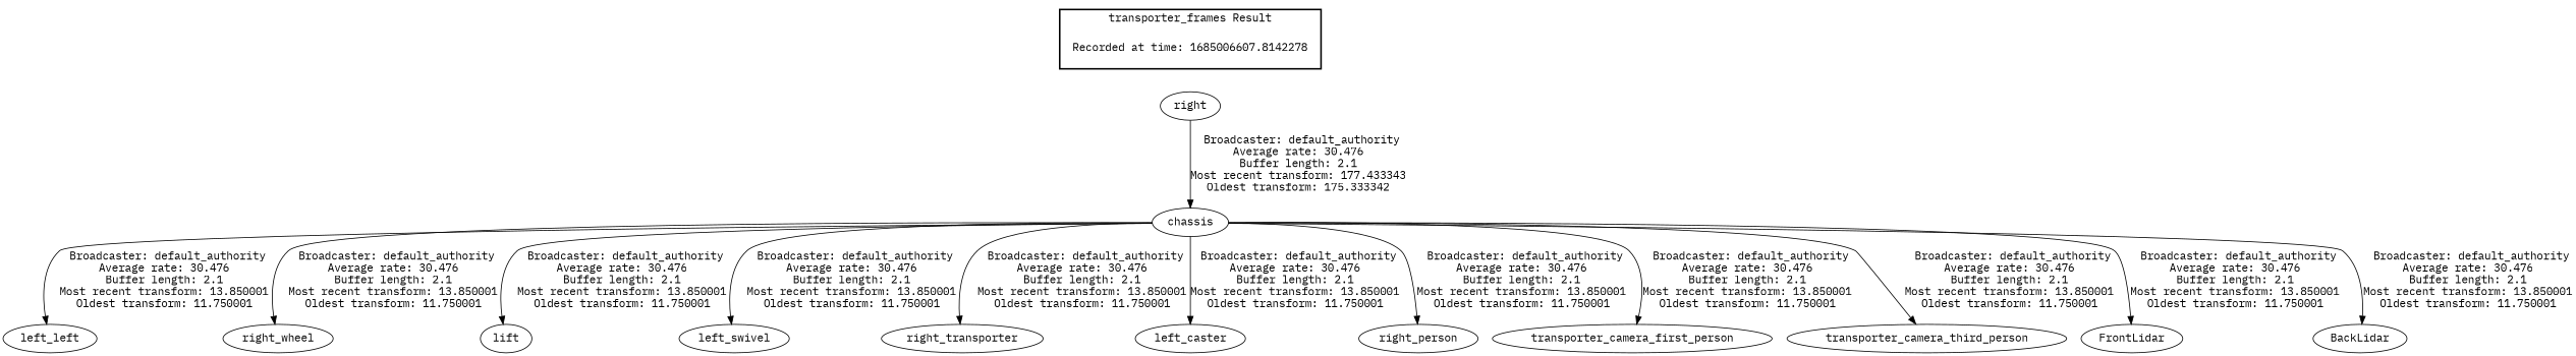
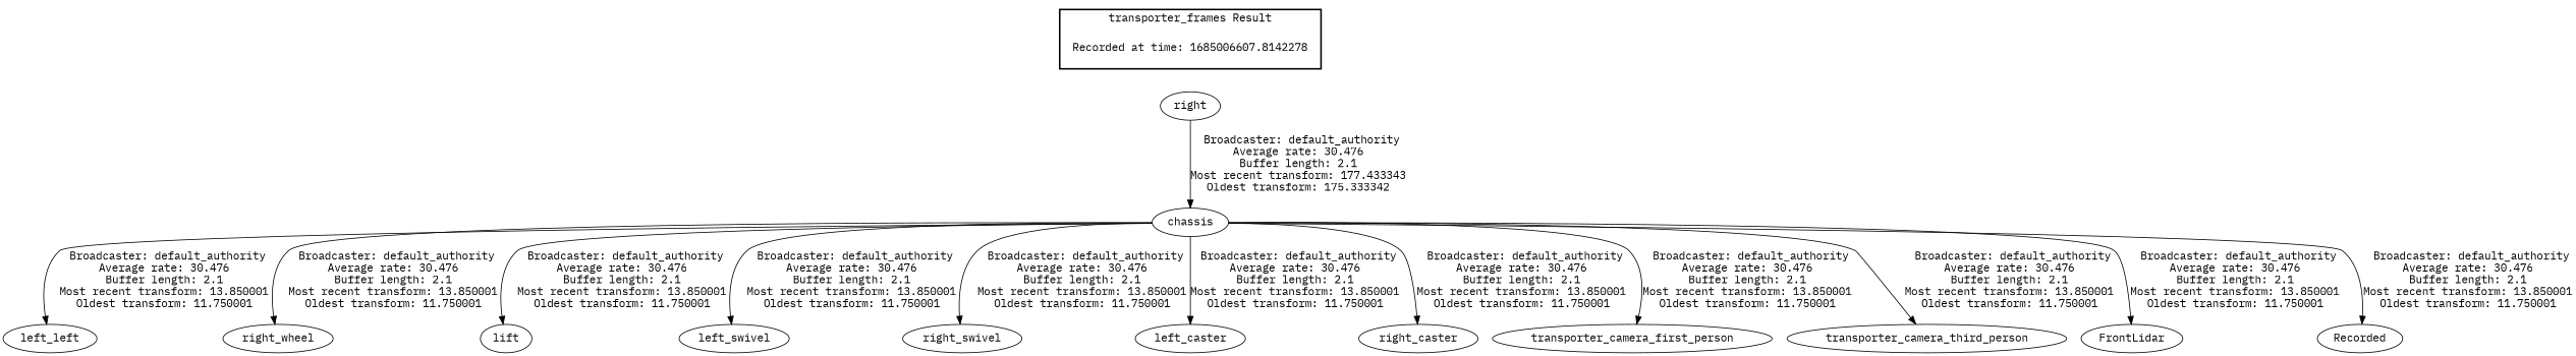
  digraph {
    fontname="IBM Plex Mono"
    node [fontname="IBM Plex Mono"]
    edge [fontname="IBM Plex Mono"]
    "Recorded at time: 1685006607.8142278" [shape=plaintext]
    n2 [label=right]
    n3 [label=left_left]
    chassis
    right_wheel
    lift
    left_swivel
-   right_swivel [label=right_transporter]
+   right_swivel
    left_caster
-   right_caster [label=right_person]
+   right_caster
    transporter_camera_first_person
    transporter_camera_third_person
    FrontLidar
-   BackLidar
+   BackLidar [label=Recorded]
    subgraph cluster_1 {
      color=black
      label="transporter_frames Result"
      style=bold
      "Recorded at time: 1685006607.8142278"
    }
    "Recorded at time: 1685006607.8142278" -> n2 [style=invis]
    n2 -> chassis [label=" Broadcaster: default_authority\nAverage rate: 30.476\nBuffer length: 2.1\nMost recent transform: 177.433343\nOldest transform: 175.333342\n"]
    chassis -> n3 [label=" Broadcaster: default_authority\nAverage rate: 30.476\nBuffer length: 2.1\nMost recent transform: 13.850001\nOldest transform: 11.750001\n"]
    chassis -> right_wheel [label=" Broadcaster: default_authority\nAverage rate: 30.476\nBuffer length: 2.1\nMost recent transform: 13.850001\nOldest transform: 11.750001\n"]
    chassis -> lift [label=" Broadcaster: default_authority\nAverage rate: 30.476\nBuffer length: 2.1\nMost recent transform: 13.850001\nOldest transform: 11.750001\n"]
    chassis -> left_swivel [label=" Broadcaster: default_authority\nAverage rate: 30.476\nBuffer length: 2.1\nMost recent transform: 13.850001\nOldest transform: 11.750001\n"]
    chassis -> right_swivel [label=" Broadcaster: default_authority\nAverage rate: 30.476\nBuffer length: 2.1\nMost recent transform: 13.850001\nOldest transform: 11.750001\n"]
    chassis -> left_caster [label=" Broadcaster: default_authority\nAverage rate: 30.476\nBuffer length: 2.1\nMost recent transform: 13.850001\nOldest transform: 11.750001\n"]
    chassis -> right_caster [label=" Broadcaster: default_authority\nAverage rate: 30.476\nBuffer length: 2.1\nMost recent transform: 13.850001\nOldest transform: 11.750001\n"]
    chassis -> transporter_camera_first_person [label=" Broadcaster: default_authority\nAverage rate: 30.476\nBuffer length: 2.1\nMost recent transform: 13.850001\nOldest transform: 11.750001\n"]
    chassis -> transporter_camera_third_person [label=" Broadcaster: default_authority\nAverage rate: 30.476\nBuffer length: 2.1\nMost recent transform: 13.850001\nOldest transform: 11.750001\n"]
    chassis -> FrontLidar [label=" Broadcaster: default_authority\nAverage rate: 30.476\nBuffer length: 2.1\nMost recent transform: 13.850001\nOldest transform: 11.750001\n"]
    chassis -> BackLidar [label=" Broadcaster: default_authority\nAverage rate: 30.476\nBuffer length: 2.1\nMost recent transform: 13.850001\nOldest transform: 11.750001\n"]
  }
